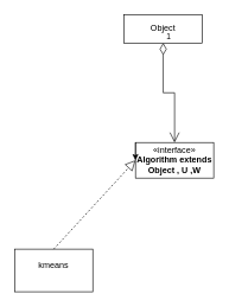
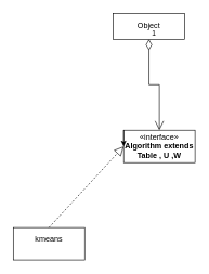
  <mxCell id="0" />
  <mxCell id="1" parent="0" />
- <mxCell id="2" value="kmeans&lt;div&gt;&lt;br&gt;&lt;/div&gt;" style="html=1;whiteSpace=wrap;" vertex="1" parent="1"><mxGeometry x="20" y="350" width="110" height="60" as="geometry" /></mxCell>
- <mxCell id="3" value="«interface»&lt;br&gt;&lt;b&gt;Algorithm extends Object , U ,W&lt;/b&gt;" style="html=1;whiteSpace=wrap;" vertex="1" parent="1"><mxGeometry x="190" y="200" width="110" height="50" as="geometry" /></mxCell>
+ <mxCell id="2" value="kmeans&lt;div&gt;&lt;br&gt;&lt;/div&gt;" style="html=1;whiteSpace=wrap;" vertex="1" parent="1"><mxGeometry x="20" y="350" width="110" height="50" as="geometry" /></mxCell>
+ <mxCell id="3" value="«interface»&lt;br&gt;&lt;b&gt;Algorithm extends Table , U ,W&lt;/b&gt;" style="html=1;whiteSpace=wrap;" vertex="1" parent="1"><mxGeometry x="190" y="200" width="110" height="50" as="geometry" /></mxCell>
  <mxCell id="4" value="" style="endArrow=block;dashed=1;endFill=0;endSize=12;html=1;rounded=0;exitX=0.5;exitY=0;exitDx=0;exitDy=0;entryX=0;entryY=0.5;entryDx=0;entryDy=0;" edge="1" parent="1" source="2" target="3"><mxGeometry width="160" relative="1" as="geometry"><mxPoint x="20" y="200" as="sourcePoint" /><mxPoint x="180" y="200" as="targetPoint" /></mxGeometry></mxCell>
  <mxCell id="5" style="edgeStyle=orthogonalEdgeStyle;rounded=0;orthogonalLoop=1;jettySize=auto;html=1;exitX=0;exitY=0;exitDx=0;exitDy=0;entryX=0;entryY=0.5;entryDx=0;entryDy=0;" edge="1" parent="1" source="3" target="3"><mxGeometry relative="1" as="geometry" /></mxCell>
  <mxCell id="6" value="Object" style="html=1;whiteSpace=wrap;" vertex="1" parent="1"><mxGeometry x="174" y="20" width="110" height="40" as="geometry" /></mxCell>
  <mxCell id="7" value="1" style="endArrow=open;html=1;endSize=12;startArrow=diamondThin;startSize=14;startFill=0;edgeStyle=orthogonalEdgeStyle;align=left;verticalAlign=bottom;rounded=0;exitX=0.5;exitY=1;exitDx=0;exitDy=0;entryX=0.5;entryY=0;entryDx=0;entryDy=0;" edge="1" parent="1" source="6" target="3"><mxGeometry x="-1" y="3" relative="1" as="geometry"><mxPoint x="30" y="130" as="sourcePoint" /><mxPoint x="240" y="190" as="targetPoint" /></mxGeometry></mxCell>
